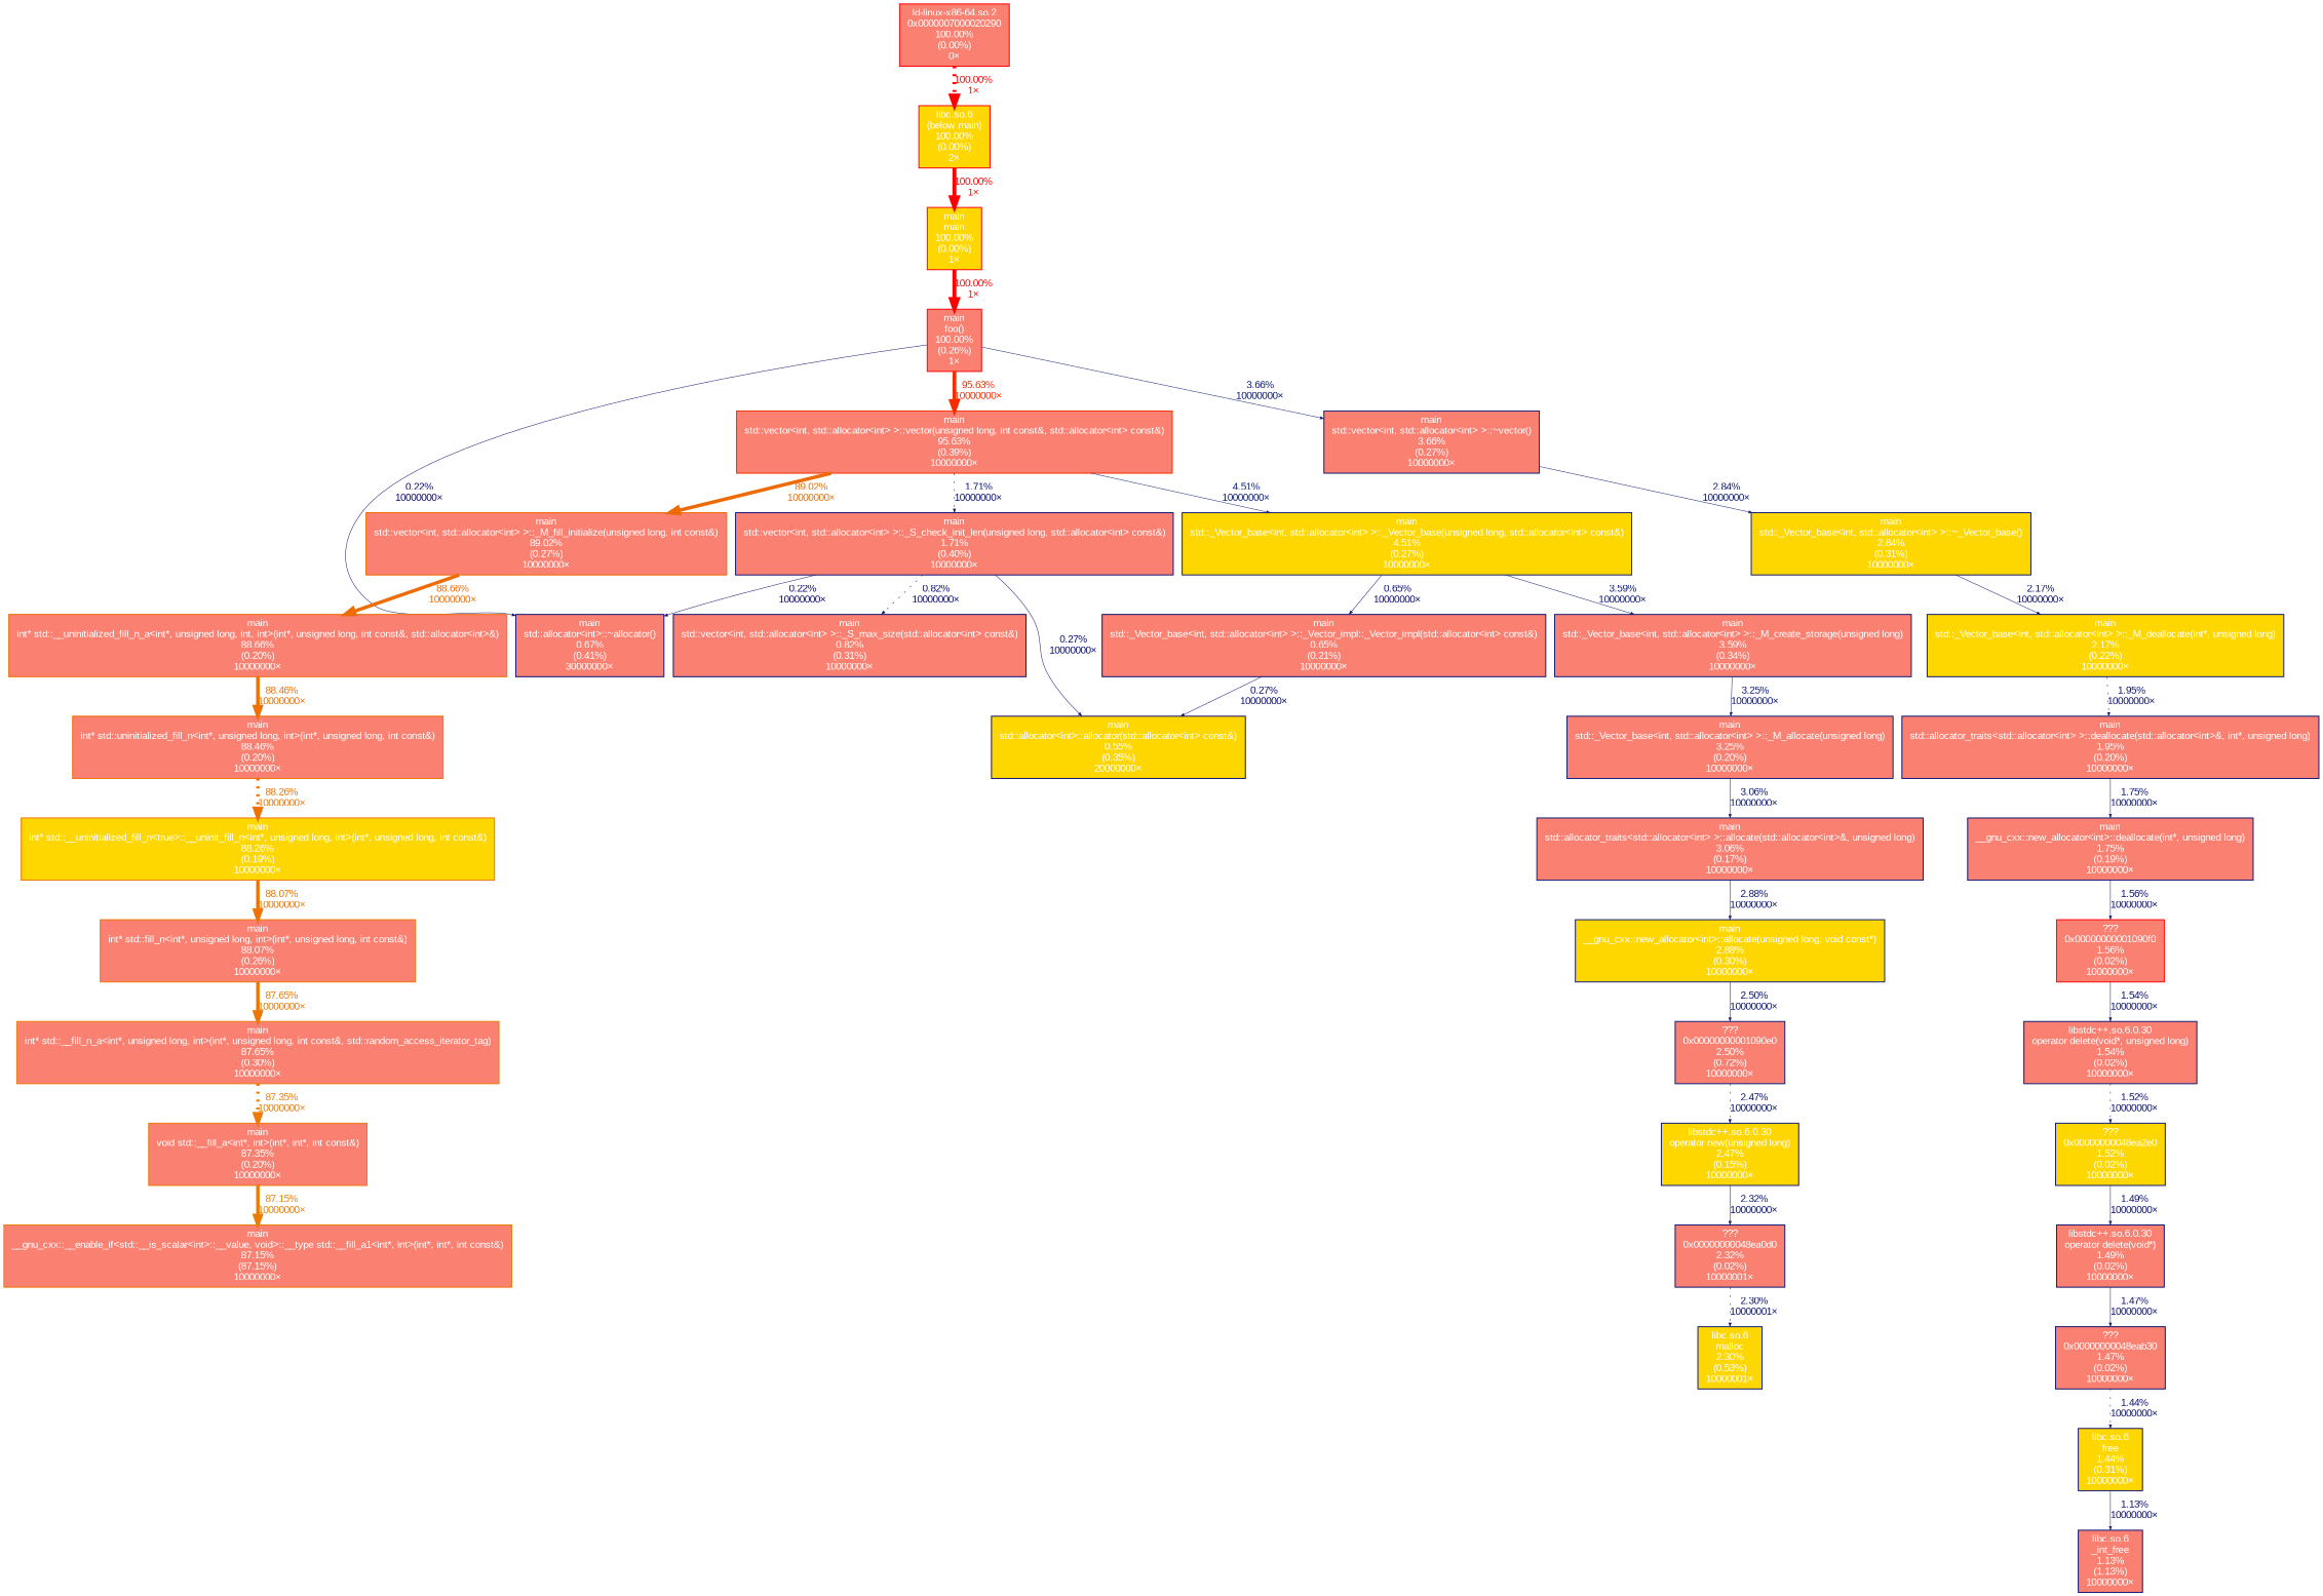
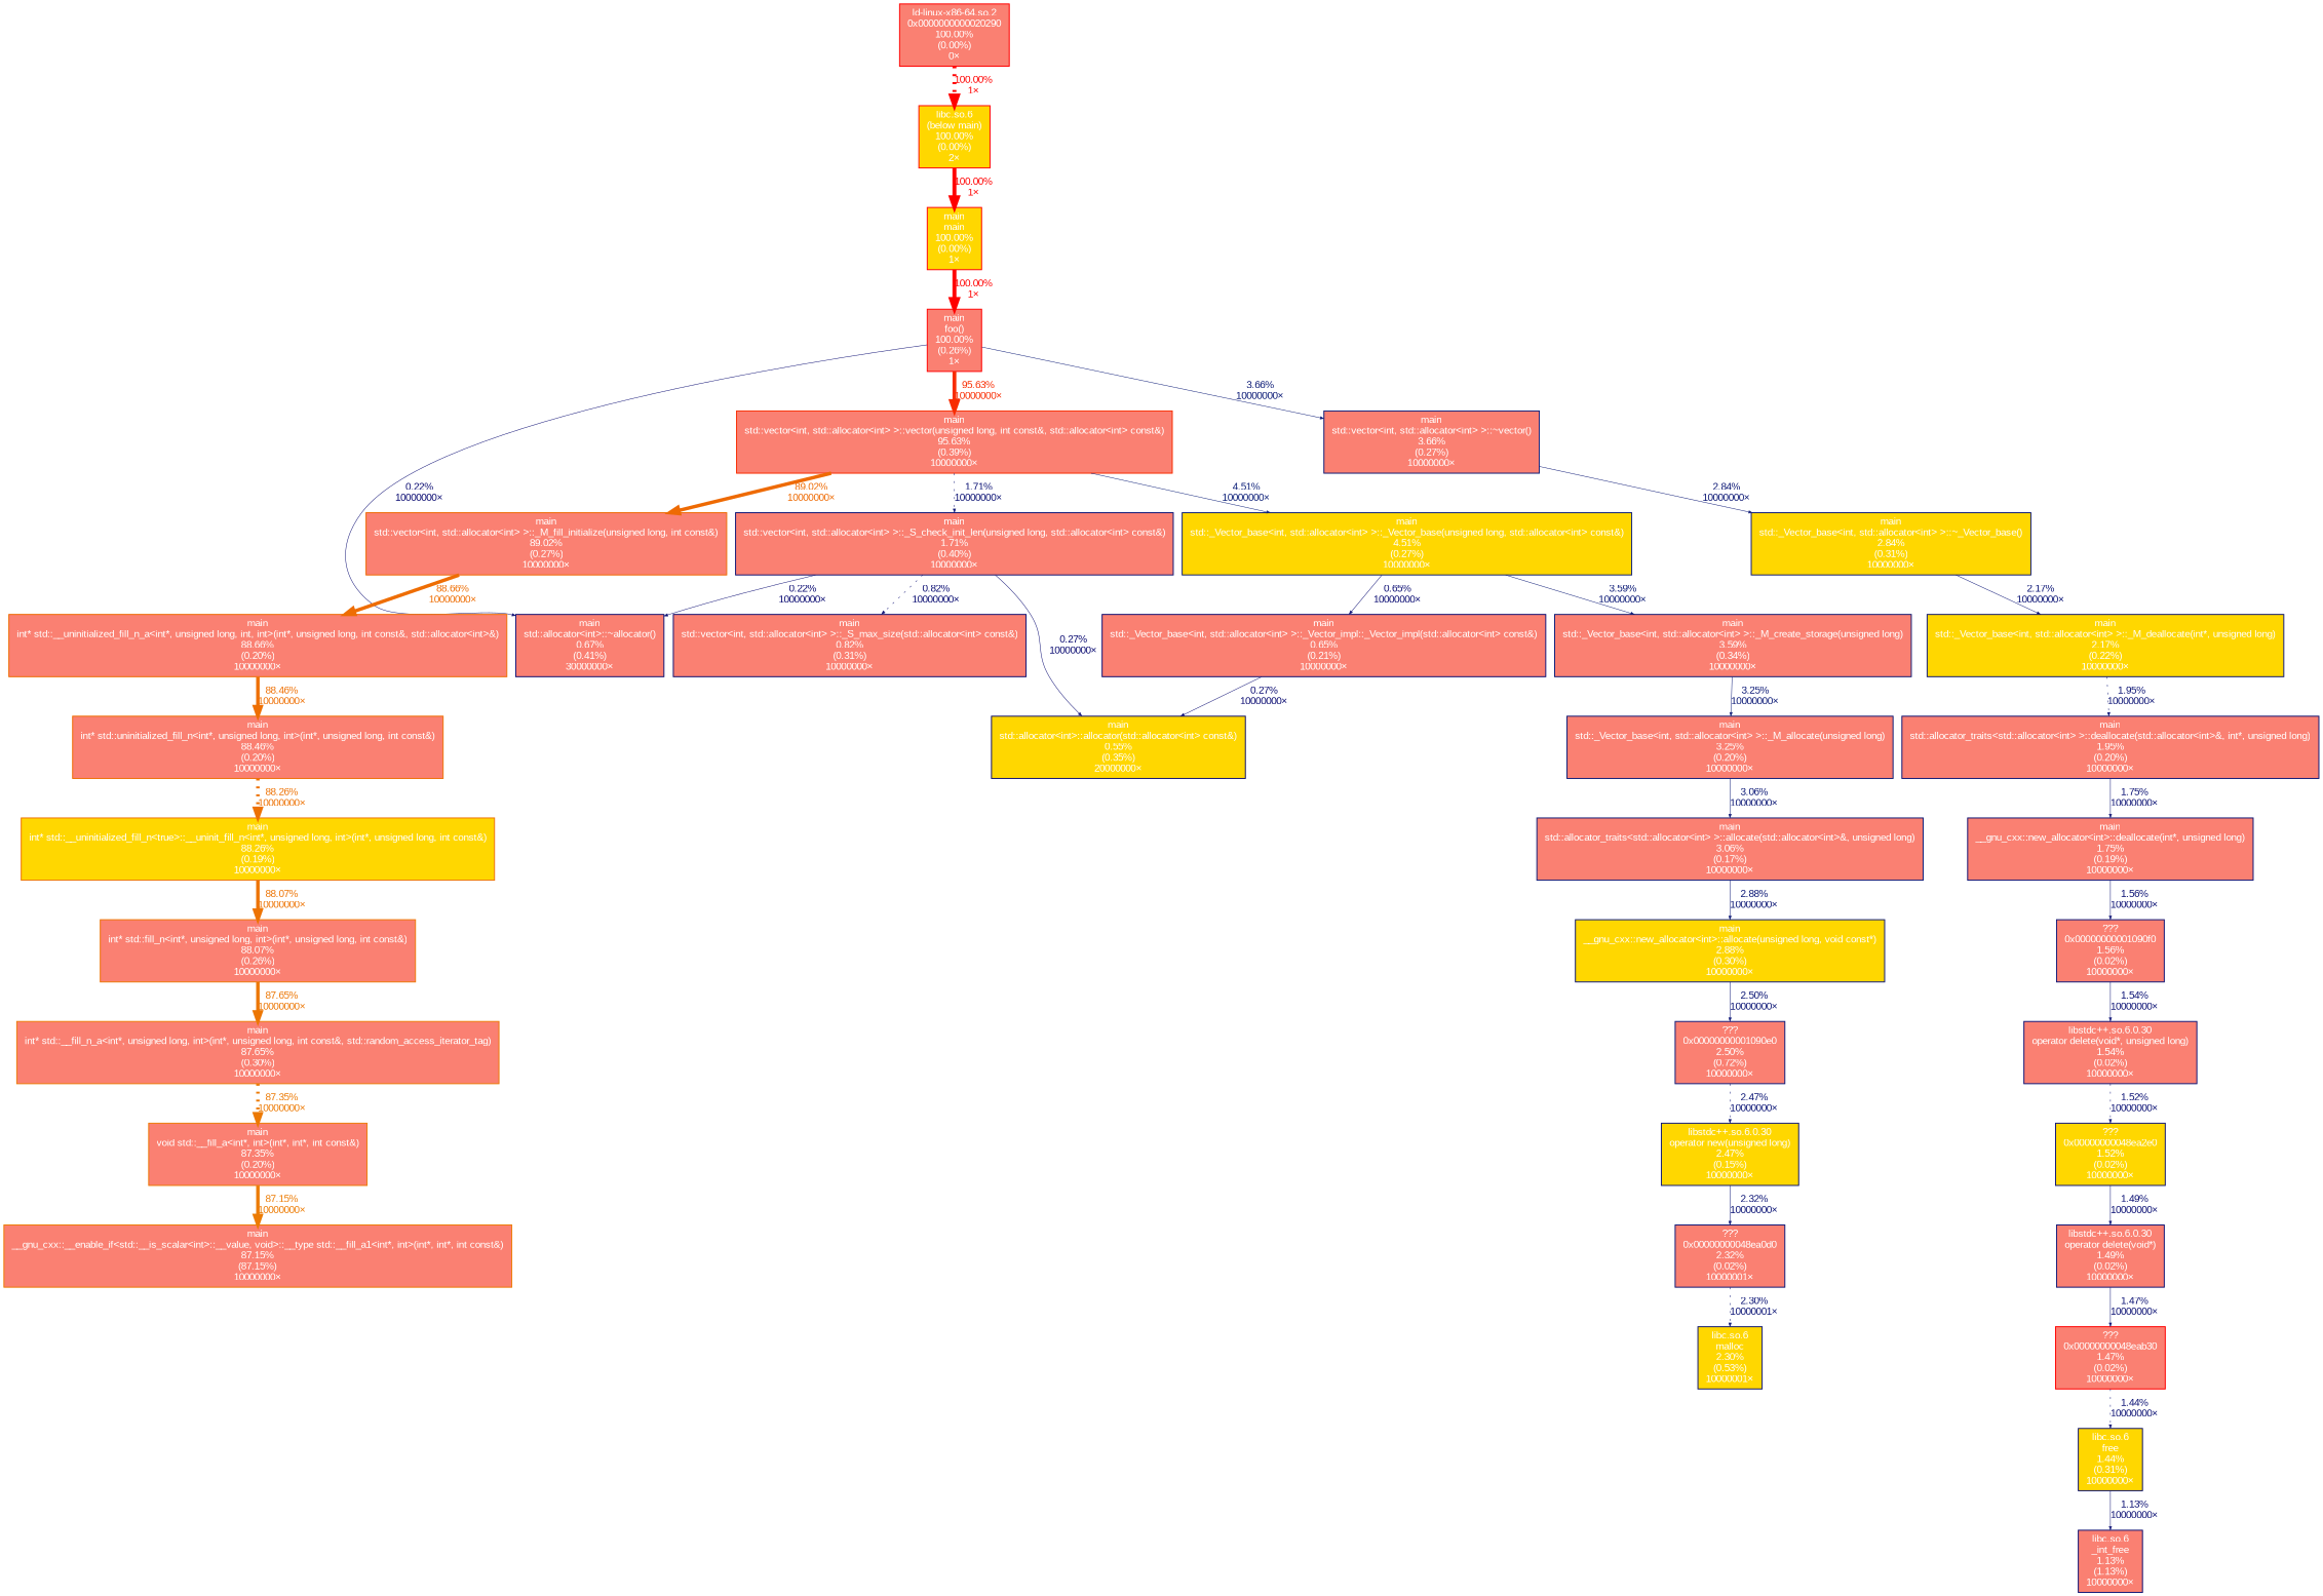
  digraph {
    fontname=Arial
    nodesep=0.125
    ranksep=0.25
    node [color="#0d1375" fillcolor=salmon fontcolor="#ffffff" fontname=Arial fontsize=10.00 shape=box style=filled]
    edge [arrowsize=0.35 color="#0d1375" fontcolor="#0d1375" fontname=Arial fontsize=10.00 labeldistance=0.50 penwidth=0.50 style=solid]
    n1 [color="#ff0000" fillcolor=gold height=0 label="libc.so.6\n(below main)\n100.00%\n(0.00%)\n2×" width=0]
    n2 [color="#ff0000" fillcolor=gold height=0 label="main\nmain\n100.00%\n(0.00%)\n1×" width=0]
    n3 [color="#ff0000" height=0 label="main\nfoo()\n100.00%\n(0.26%)\n1×" width=0]
    n4 [color="#0d1074" height=0 label="main\nstd::allocator<int>::~allocator()\n0.67%\n(0.41%)\n30000000×" width=0]
    n5 [color="#f82c01" height=0 label="main\nstd::vector<int, std::allocator<int> >::vector(unsigned long, int const&, std::allocator<int> const&)\n95.63%\n(0.39%)\n10000000×" width=0]
    n6 [color="#0d1c77" height=0 label="main\nstd::vector<int, std::allocator<int> >::~vector()\n3.66%\n(0.27%)\n10000000×" width=0]
-   n7 [color="#ff0000" height=0 label="ld-linux-x86-64.so.2\n0x0000007000020290\n100.00%\n(0.00%)\n0×" width=0]
+   n7 [color="#ff0000" height=0 label="ld-linux-x86-64.so.2\n0x0000000000020290\n100.00%\n(0.00%)\n0×" width=0]
    n8 [color="#0d1776" height=0 label="???\n0x00000000001090e0\n2.50%\n(0.72%)\n10000000×" width=0]
    n9 [color="#0d1776" fillcolor=gold height=0 label="libstdc++.so.6.0.30\noperator new(unsigned long)\n2.47%\n(0.15%)\n10000000×" width=0]
    n10 [color="#0d1676" height=0 label="???\n0x00000000048ea0d0\n2.32%\n(0.02%)\n10000001×" width=0]
    n11 [color="#0d1676" fillcolor=gold height=0 label="libc.so.6\nmalloc\n2.30%\n(0.53%)\n10000001×" width=0]
-   n12 [color="#ff0000" height=0 label="???\n0x00000000001090f0\n1.56%\n(0.02%)\n10000000×" width=0]
+   n12 [height=0 label="???\n0x00000000001090f0\n1.56%\n(0.02%)\n10000000×" width=0]
    n13 [height=0 label="libstdc++.so.6.0.30\noperator delete(void*, unsigned long)\n1.54%\n(0.02%)\n10000000×" width=0]
    n14 [fillcolor=gold height=0 label="???\n0x00000000048ea2e0\n1.52%\n(0.02%)\n10000000×" width=0]
    n15 [height=0 label="libstdc++.so.6.0.30\noperator delete(void*)\n1.49%\n(0.02%)\n10000000×" width=0]
-   n16 [height=0 label="???\n0x00000000048eab30\n1.47%\n(0.02%)\n10000000×" width=0]
+   n16 [color="#ff0000" height=0 label="???\n0x00000000048eab30\n1.47%\n(0.02%)\n10000000×" width=0]
    n17 [fillcolor=gold height=0 label="libc.so.6\nfree\n1.44%\n(0.31%)\n10000000×" width=0]
    n18 [color="#0d1174" height=0 label="libc.so.6\n_int_free\n1.13%\n(1.13%)\n10000000×" width=0]
    n19 [color="#ec7b03" height=0 label="main\n__gnu_cxx::__enable_if<std::__is_scalar<int>::__value, void>::__type std::__fill_a1<int*, int>(int*, int*, int const&)\n87.15%\n(87.15%)\n10000000×" width=0]
    n20 [color="#0d1976" fillcolor=gold height=0 label="main\n__gnu_cxx::new_allocator<int>::allocate(unsigned long, void const*)\n2.88%\n(0.30%)\n10000000×" width=0]
    n21 [color="#0d1475" height=0 label="main\n__gnu_cxx::new_allocator<int>::deallocate(int*, unsigned long)\n1.75%\n(0.19%)\n10000000×" width=0]
    n22 [color="#0d2079" fillcolor=gold height=0 label="main\nstd::_Vector_base<int, std::allocator<int> >::_Vector_base(unsigned long, std::allocator<int> const&)\n4.51%\n(0.27%)\n10000000×" width=0]
    n23 [color="#ee6a03" height=0 label="main\nstd::vector<int, std::allocator<int> >::_M_fill_initialize(unsigned long, int const&)\n89.02%\n(0.27%)\n10000000×" width=0]
    n24 [color="#0d1475" height=0 label="main\nstd::vector<int, std::allocator<int> >::_S_check_init_len(unsigned long, std::allocator<int> const&)\n1.71%\n(0.40%)\n10000000×" width=0]
    n25 [color="#0d1976" fillcolor=gold height=0 label="main\nstd::_Vector_base<int, std::allocator<int> >::~_Vector_base()\n2.84%\n(0.31%)\n10000000×" width=0]
    n26 [color="#0d1c77" height=0 label="main\nstd::_Vector_base<int, std::allocator<int> >::_M_create_storage(unsigned long)\n3.59%\n(0.34%)\n10000000×" width=0]
    n27 [color="#0d0f74" height=0 label="main\nstd::_Vector_base<int, std::allocator<int> >::_Vector_impl::_Vector_impl(std::allocator<int> const&)\n0.65%\n(0.21%)\n10000000×" width=0]
    n28 [color="#ee6d03" height=0 label="main\nint* std::__uninitialized_fill_n_a<int*, unsigned long, int, int>(int*, unsigned long, int const&, std::allocator<int>&)\n88.66%\n(0.20%)\n10000000×" width=0]
    n29 [color="#0d0f73" fillcolor=gold height=0 label="main\nstd::allocator<int>::allocator(std::allocator<int> const&)\n0.55%\n(0.35%)\n20000000×" width=0]
    n30 [color="#0d1074" height=0 label="main\nstd::vector<int, std::allocator<int> >::_S_max_size(std::allocator<int> const&)\n0.82%\n(0.31%)\n10000000×" width=0]
    n31 [color="#0d1676" fillcolor=gold height=0 label="main\nstd::_Vector_base<int, std::allocator<int> >::_M_deallocate(int*, unsigned long)\n2.17%\n(0.22%)\n10000000×" width=0]
    n32 [color="#ec7603" height=0 label="main\nint* std::__fill_n_a<int*, unsigned long, int>(int*, unsigned long, int const&, std::random_access_iterator_tag)\n87.65%\n(0.30%)\n10000000×" width=0]
    n33 [color="#ec7903" height=0 label="main\nvoid std::__fill_a<int*, int>(int*, int*, int const&)\n87.35%\n(0.20%)\n10000000×" width=0]
    n34 [color="#ed7103" fillcolor=gold height=0 label="main\nint* std::__uninitialized_fill_n<true>::__uninit_fill_n<int*, unsigned long, int>(int*, unsigned long, int const&)\n88.26%\n(0.19%)\n10000000×" width=0]
    n35 [color="#ed7303" height=0 label="main\nint* std::fill_n<int*, unsigned long, int>(int*, unsigned long, int const&)\n88.07%\n(0.26%)\n10000000×" width=0]
    n36 [color="#ee6f03" height=0 label="main\nint* std::uninitialized_fill_n<int*, unsigned long, int>(int*, unsigned long, int const&)\n88.46%\n(0.20%)\n10000000×" width=0]
    n37 [color="#0d1b77" height=0 label="main\nstd::_Vector_base<int, std::allocator<int> >::_M_allocate(unsigned long)\n3.25%\n(0.20%)\n10000000×" width=0]
    n38 [color="#0d1a77" height=0 label="main\nstd::allocator_traits<std::allocator<int> >::allocate(std::allocator<int>&, unsigned long)\n3.06%\n(0.17%)\n10000000×" width=0]
    n39 [color="#0d1575" height=0 label="main\nstd::allocator_traits<std::allocator<int> >::deallocate(std::allocator<int>&, int*, unsigned long)\n1.95%\n(0.20%)\n10000000×" width=0]
    n1 -> n2 [arrowsize=1.00 color="#ff0000" fontcolor="#ff0000" label="100.00%\n1×" labeldistance=4.00 penwidth=4.00]
    n2 -> n3 [arrowsize=1.00 color="#ff0000" fontcolor="#ff0000" label="100.00%\n1×" labeldistance=4.00 penwidth=4.00]
    n3 -> n4 [color="#0d0e73" fontcolor="#0d0e73" label="0.22%\n10000000×"]
    n3 -> n5 [arrowsize=0.98 color="#f82c01" fontcolor="#f82c01" label="95.63%\n10000000×" labeldistance=3.83 penwidth=3.83 style=bold]
    n3 -> n6 [color="#0d1c77" fontcolor="#0d1c77" label="3.66%\n10000000×"]
    n5 -> n22 [color="#0d2079" fontcolor="#0d2079" label="4.51%\n10000000×"]
    n5 -> n23 [arrowsize=0.94 color="#ee6a03" fontcolor="#ee6a03" label="89.02%\n10000000×" labeldistance=3.56 penwidth=3.56 style=bold]
    n5 -> n24 [color="#0d1475" fontcolor="#0d1475" label="1.71%\n10000000×" style=dotted]
    n6 -> n25 [color="#0d1976" fontcolor="#0d1976" label="2.84%\n10000000×"]
    n7 -> n1 [arrowsize=1.00 color="#ff0000" fontcolor="#ff0000" label="100.00%\n1×" labeldistance=4.00 penwidth=4.00 style=dotted]
    n8 -> n9 [color="#0d1776" fontcolor="#0d1776" label="2.47%\n10000000×" style=dotted]
    n9 -> n10 [color="#0d1676" fontcolor="#0d1676" label="2.32%\n10000000×" style=bold]
    n10 -> n11 [color="#0d1676" fontcolor="#0d1676" label="2.30%\n10000001×" style=dotted]
    n12 -> n13 [label="1.54%\n10000000×" style=bold]
    n13 -> n14 [label="1.52%\n10000000×" style=dotted]
    n14 -> n15 [label="1.49%\n10000000×" style=bold]
    n15 -> n16 [label="1.47%\n10000000×" style=bold]
    n16 -> n17 [label="1.44%\n10000000×" style=dotted]
    n17 -> n18 [color="#0d1174" fontcolor="#0d1174" label="1.13%\n10000000×" style=bold]
    n20 -> n8 [color="#0d1776" fontcolor="#0d1776" label="2.50%\n10000000×" style=bold]
    n21 -> n12 [label="1.56%\n10000000×"]
    n22 -> n26 [color="#0d1c77" fontcolor="#0d1c77" label="3.59%\n10000000×"]
    n22 -> n27 [color="#0d0f74" fontcolor="#0d0f74" label="0.65%\n10000000×"]
    n23 -> n28 [arrowsize=0.94 color="#ee6d03" fontcolor="#ee6d03" label="88.66%\n10000000×" labeldistance=3.55 penwidth=3.55]
    n24 -> n4 [color="#0d0e73" fontcolor="#0d0e73" label="0.22%\n10000000×"]
    n24 -> n29 [color="#0d0e73" fontcolor="#0d0e73" label="0.27%\n10000000×" style=bold]
    n24 -> n30 [color="#0d1074" fontcolor="#0d1074" label="0.82%\n10000000×" style=dotted]
    n25 -> n31 [color="#0d1676" fontcolor="#0d1676" label="2.17%\n10000000×" style=bold]
    n26 -> n37 [color="#0d1b77" fontcolor="#0d1b77" label="3.25%\n10000000×" style=bold]
    n27 -> n29 [color="#0d0e73" fontcolor="#0d0e73" label="0.27%\n10000000×"]
    n28 -> n36 [arrowsize=0.94 color="#ee6f03" fontcolor="#ee6f03" label="88.46%\n10000000×" labeldistance=3.54 penwidth=3.54]
    n31 -> n39 [color="#0d1575" fontcolor="#0d1575" label="1.95%\n10000000×" style=dotted]
    n32 -> n33 [arrowsize=0.93 color="#ec7903" fontcolor="#ec7903" label="87.35%\n10000000×" labeldistance=3.49 penwidth=3.49 style=dotted]
    n33 -> n19 [arrowsize=0.93 color="#ec7b03" fontcolor="#ec7b03" label="87.15%\n10000000×" labeldistance=3.49 penwidth=3.49]
    n34 -> n35 [arrowsize=0.94 color="#ed7303" fontcolor="#ed7303" label="88.07%\n10000000×" labeldistance=3.52 penwidth=3.52 style=bold]
    n35 -> n32 [arrowsize=0.94 color="#ec7603" fontcolor="#ec7603" label="87.65%\n10000000×" labeldistance=3.51 penwidth=3.51]
    n36 -> n34 [arrowsize=0.94 color="#ed7103" fontcolor="#ed7103" label="88.26%\n10000000×" labeldistance=3.53 penwidth=3.53 style=dotted]
    n37 -> n38 [color="#0d1a77" fontcolor="#0d1a77" label="3.06%\n10000000×" style=bold]
    n38 -> n20 [color="#0d1976" fontcolor="#0d1976" label="2.88%\n10000000×"]
    n39 -> n21 [color="#0d1475" fontcolor="#0d1475" label="1.75%\n10000000×"]
  }
